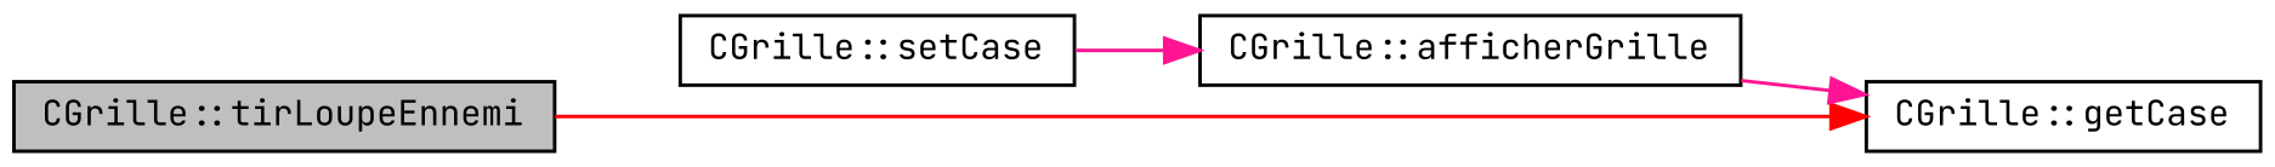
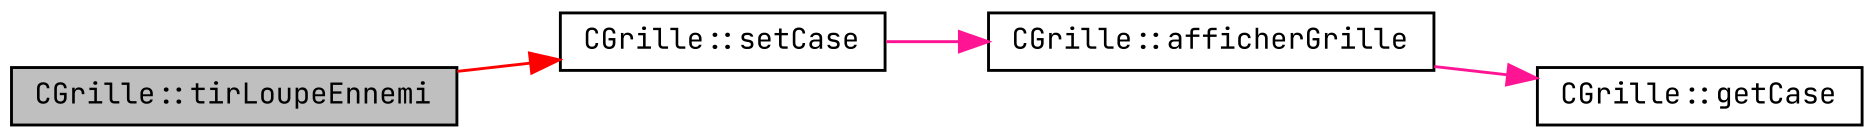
  digraph {
    fontname="JetBrains Mono"
    rankdir=LR
    node [color=black fillcolor=white fontname="JetBrains Mono" fontsize=10 shape=record style=filled]
    edge [color=deeppink fontname="JetBrains Mono" fontsize=10 labelfontname=Helvetica labelfontsize=10 style=solid]
    n1 [fillcolor=grey75 fontcolor=black height=0.2 label="CGrille::tirLoupeEnnemi" width=0.4]
    n2 [height=0.2 label="CGrille::setCase" width=0.4]
    n3 [height=0.2 label="CGrille::afficherGrille" width=0.4]
    n4 [height=0.2 label="CGrille::getCase" width=0.4]
-   n1 -> n4 [color=red]
+   n1 -> n2 [color=red]
    n2 -> n3
    n3 -> n4
  }
